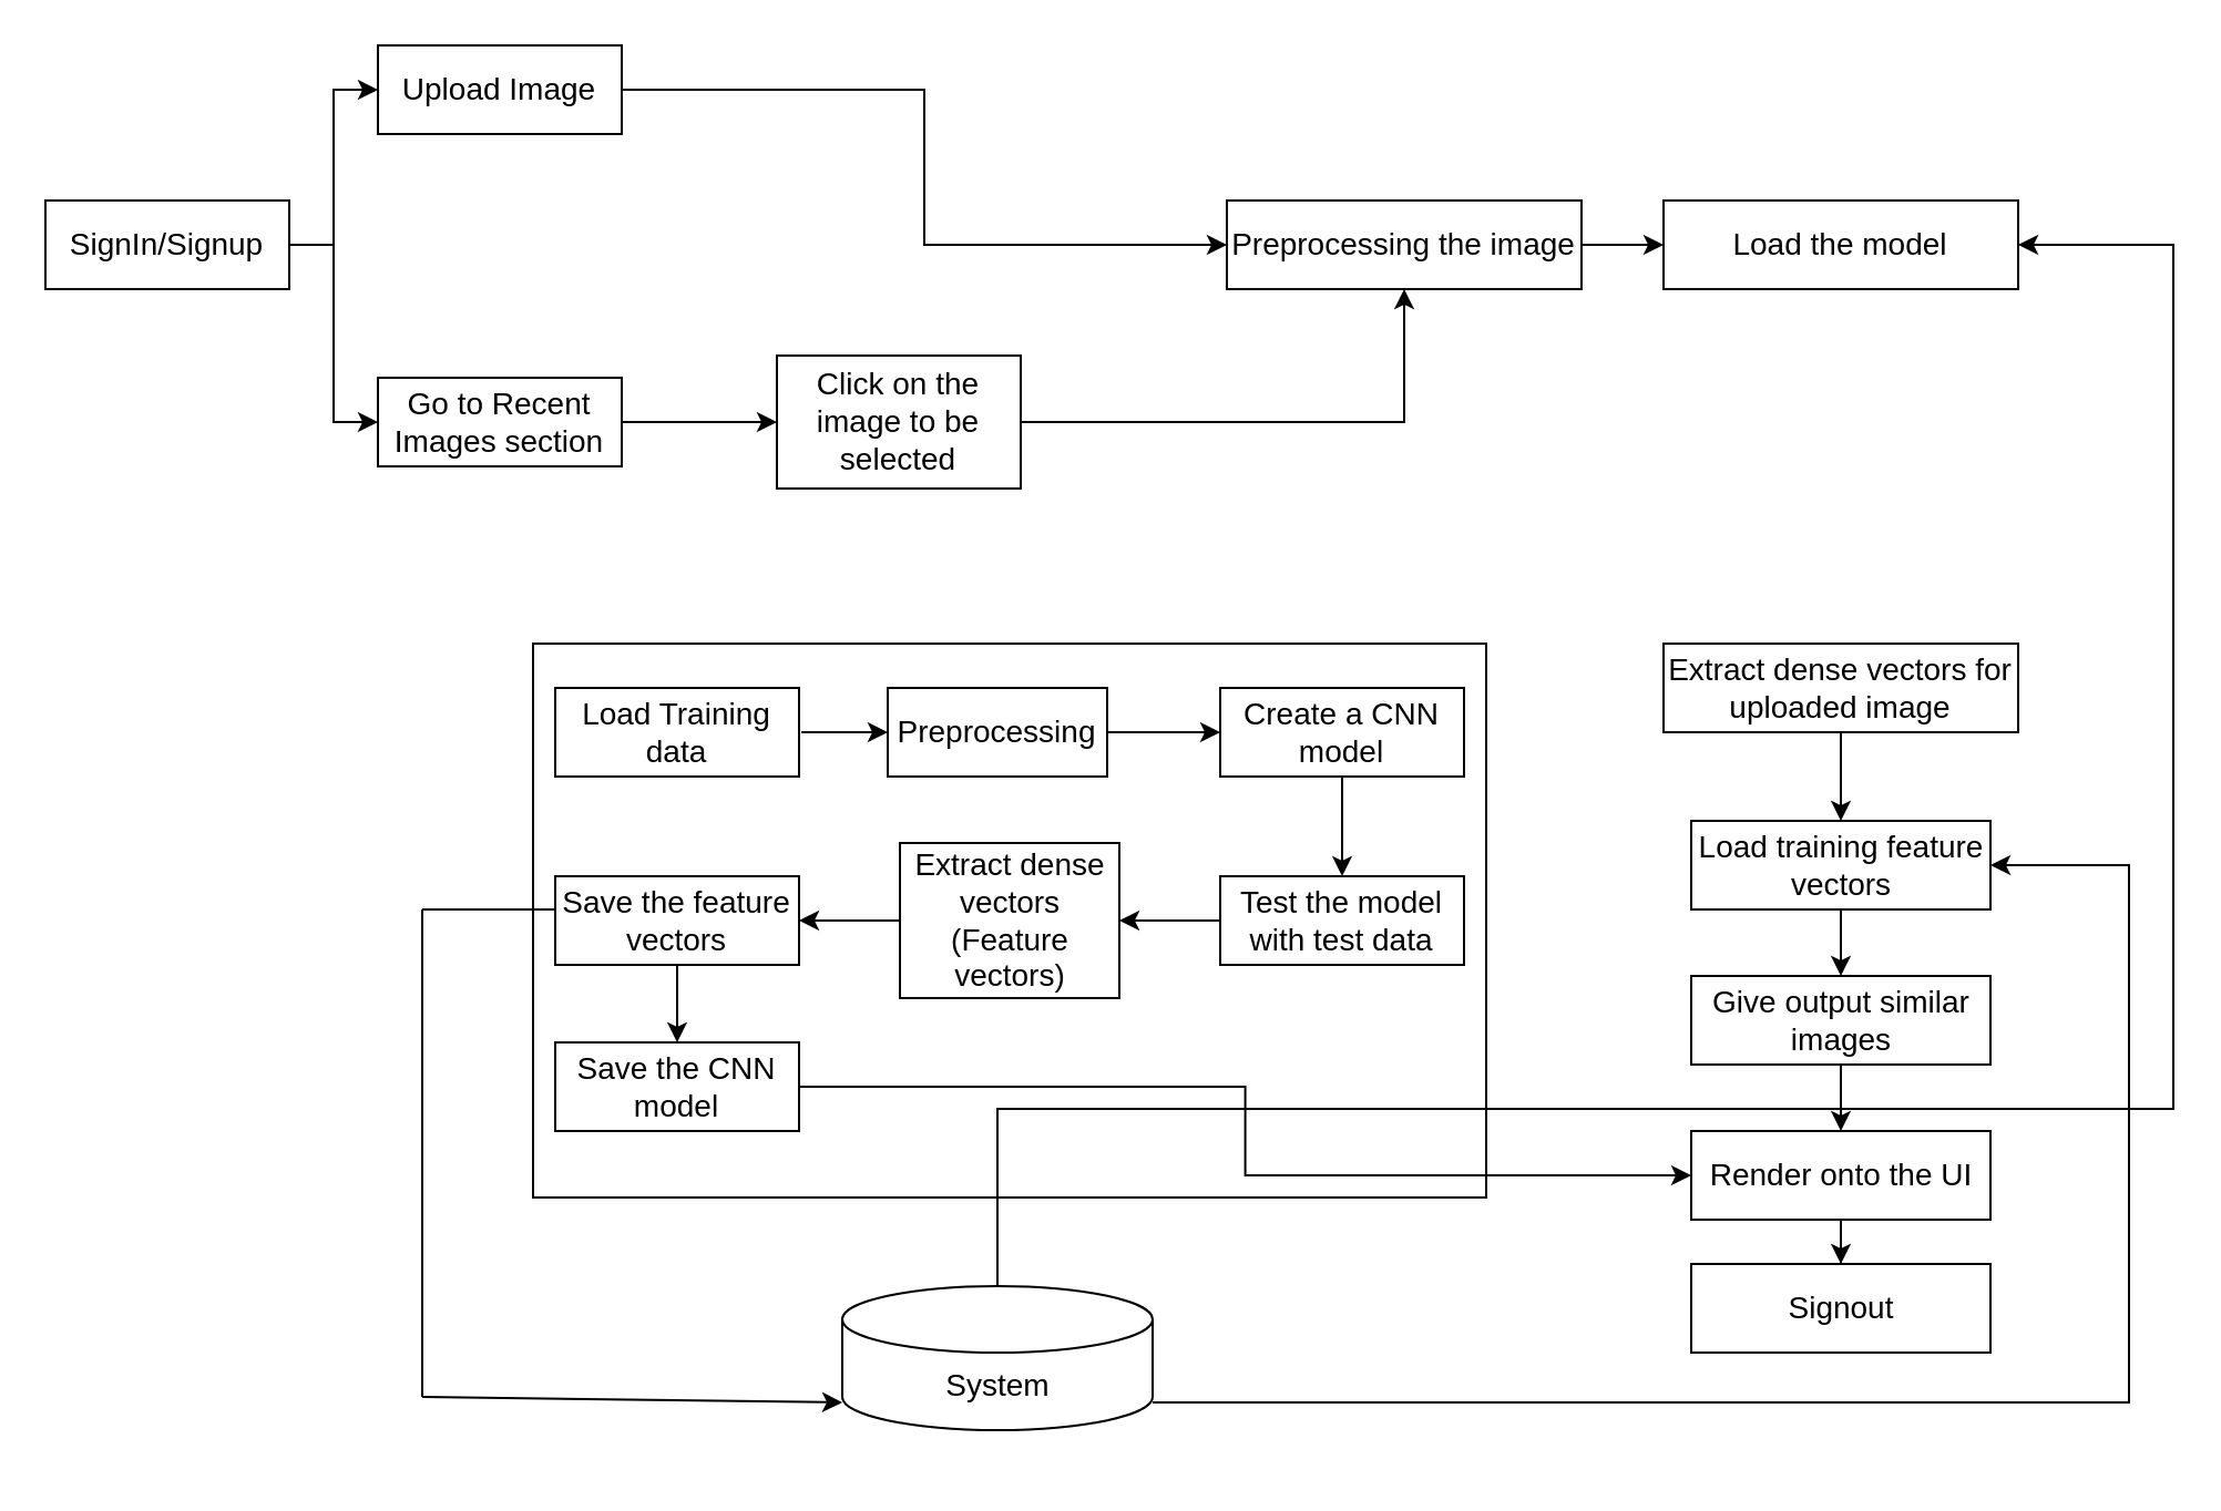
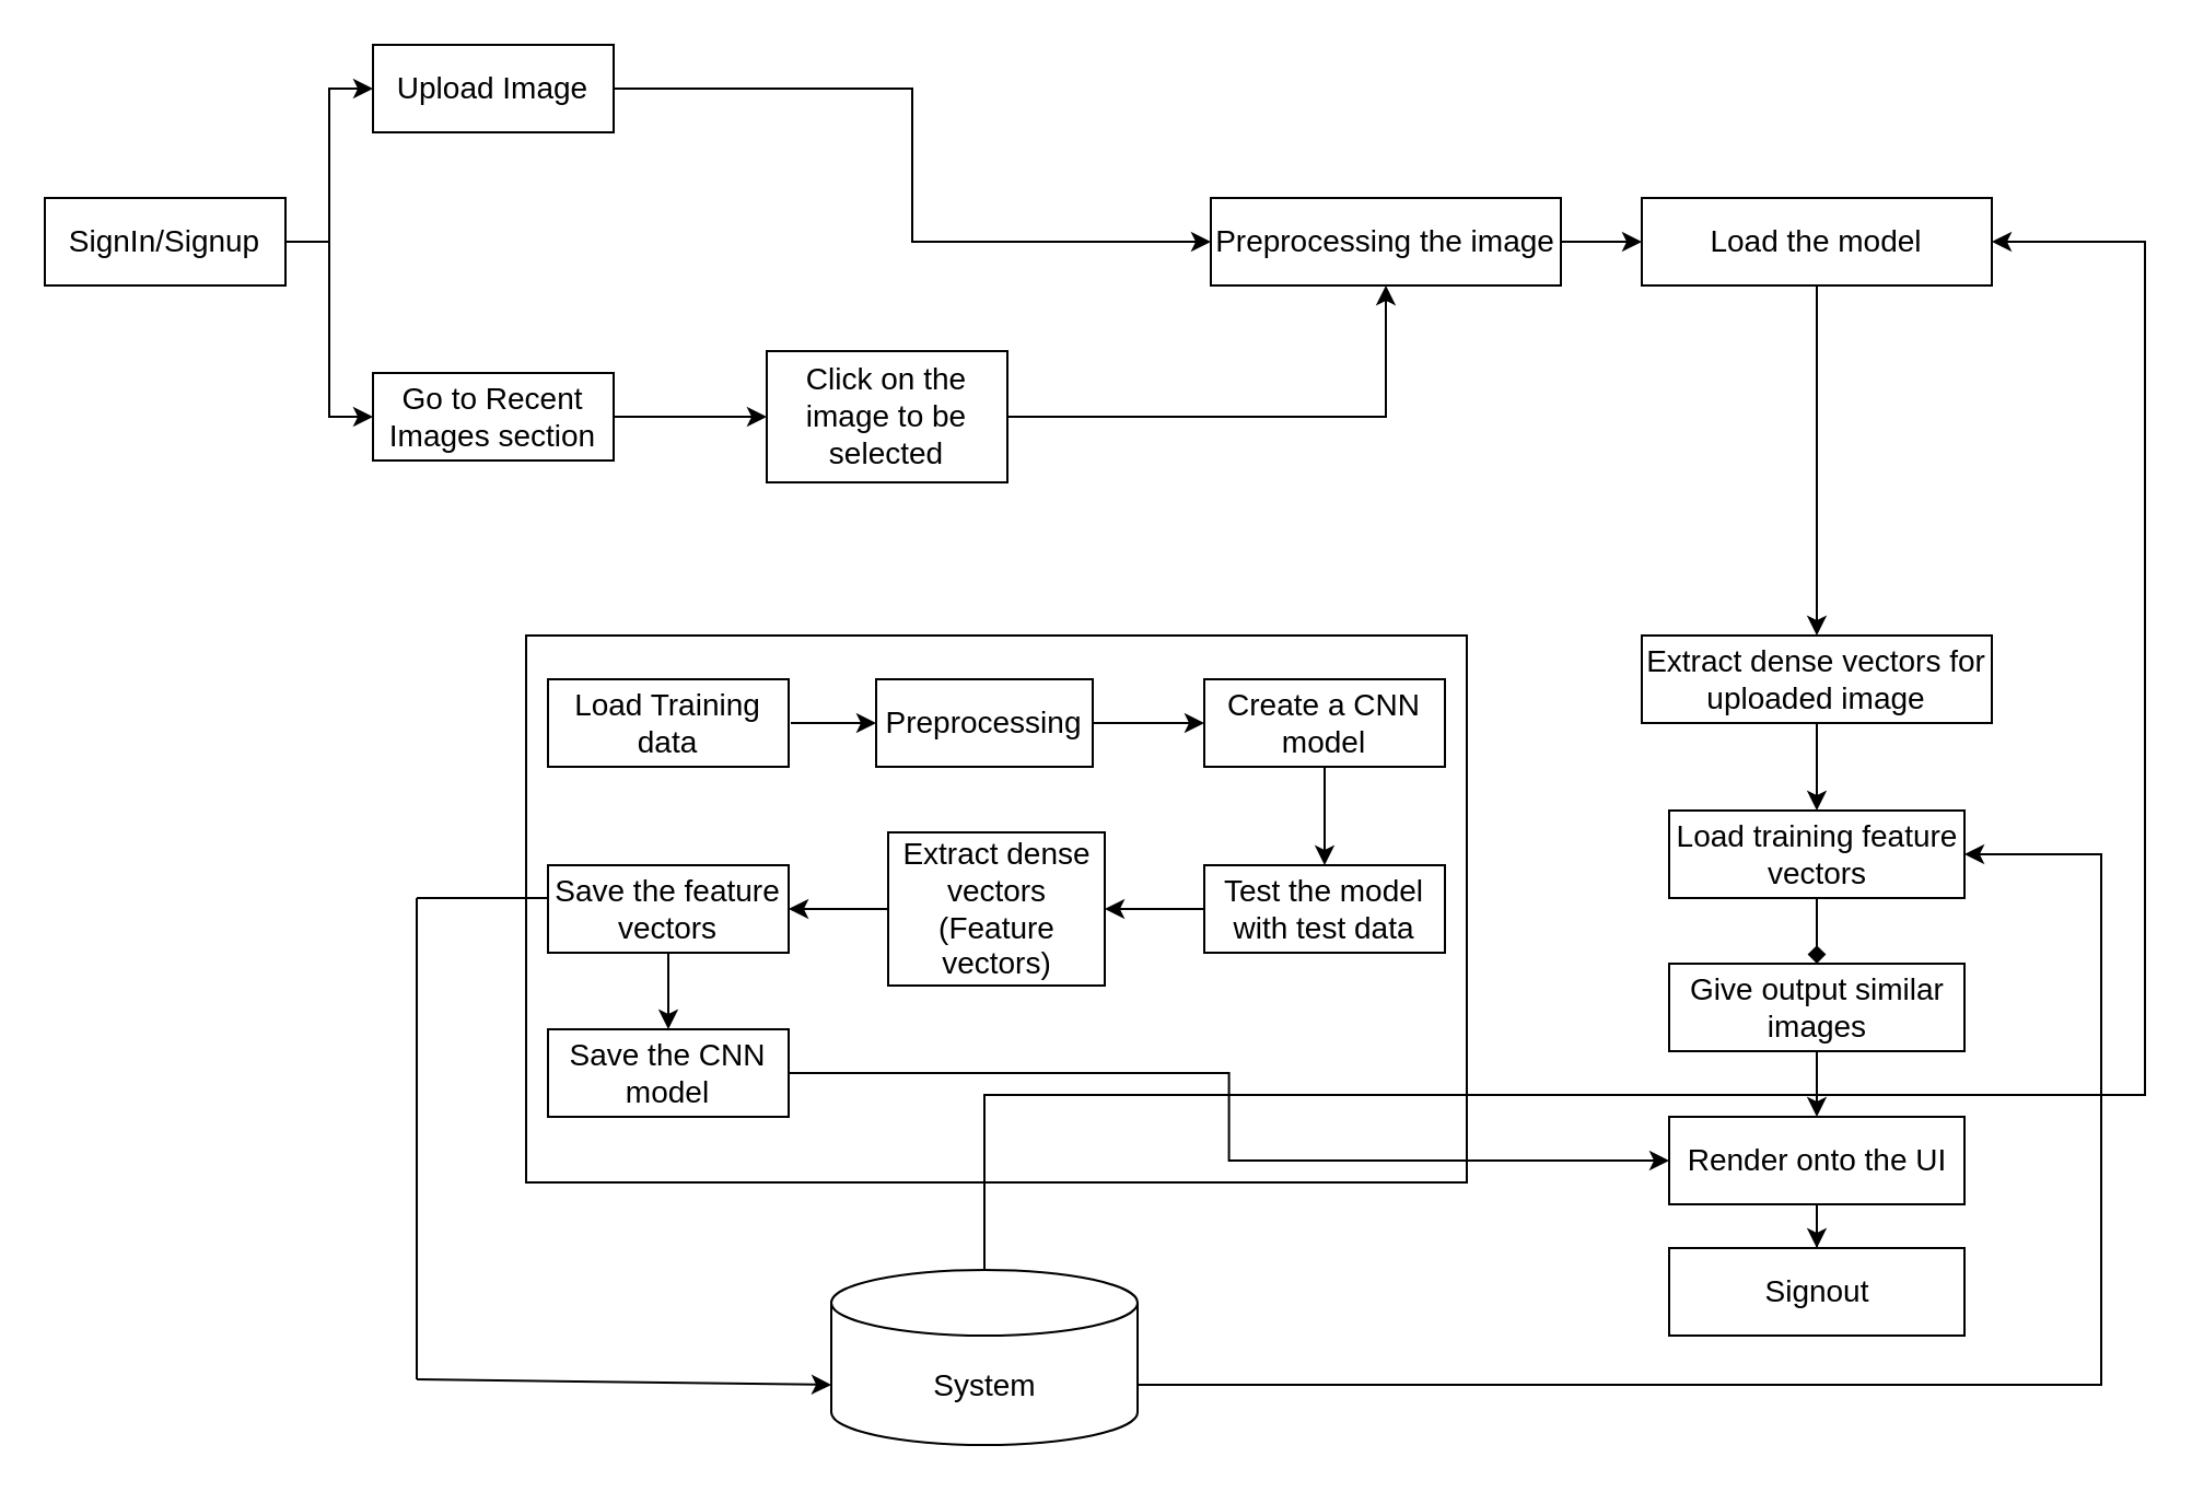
  <mxCell id="0" />
  <mxCell id="1" parent="0" />
  <mxCell id="2" value="" style="endArrow=classic;html=1;rounded=0;fontSize=14;entryX=0;entryY=0.5;entryDx=0;entryDy=0;" edge="1" parent="1" target="4"><mxGeometry width="50" height="50" relative="1" as="geometry"><mxPoint x="630" y="110" as="sourcePoint" /><mxPoint x="700" y="110" as="targetPoint" /></mxGeometry></mxCell>
+ <mxCell id="3" style="edgeStyle=orthogonalEdgeStyle;rounded=0;orthogonalLoop=1;jettySize=auto;html=1;entryX=0.5;entryY=0;entryDx=0;entryDy=0;fontSize=14;" edge="1" parent="1" source="4" target="7"><mxGeometry relative="1" as="geometry" /></mxCell>
  <mxCell id="4" value="Load the model" style="rounded=0;whiteSpace=wrap;html=1;labelBackgroundColor=default;fontSize=14;" vertex="1" parent="1"><mxGeometry x="750" y="90" width="160" height="40" as="geometry" /></mxCell>
  <mxCell id="5" value="" style="rounded=0;whiteSpace=wrap;html=1;labelBackgroundColor=none;fontSize=14;" vertex="1" parent="1"><mxGeometry x="240" y="290" width="430" height="250" as="geometry" /></mxCell>
  <mxCell id="6" style="edgeStyle=orthogonalEdgeStyle;rounded=0;orthogonalLoop=1;jettySize=auto;html=1;entryX=0.5;entryY=0;entryDx=0;entryDy=0;fontSize=14;" edge="1" parent="1" source="7" target="29"><mxGeometry relative="1" as="geometry" /></mxCell>
  <mxCell id="7" value="Extract dense vectors for uploaded image" style="rounded=0;whiteSpace=wrap;html=1;labelBackgroundColor=default;fontSize=14;" vertex="1" parent="1"><mxGeometry x="750" y="290" width="160" height="40" as="geometry" /></mxCell>
  <mxCell id="8" style="edgeStyle=orthogonalEdgeStyle;rounded=0;orthogonalLoop=1;jettySize=auto;html=1;entryX=0;entryY=0.5;entryDx=0;entryDy=0;" edge="1" parent="1" source="9" target="10"><mxGeometry relative="1" as="geometry" /></mxCell>
  <mxCell id="9" value="Upload Image" style="rounded=0;whiteSpace=wrap;html=1;labelBackgroundColor=default;fontSize=14;" vertex="1" parent="1"><mxGeometry x="170" y="20" width="110" height="40" as="geometry" /></mxCell>
  <mxCell id="10" value="Preprocessing the image" style="rounded=0;whiteSpace=wrap;html=1;labelBackgroundColor=default;fontSize=14;" vertex="1" parent="1"><mxGeometry x="553" y="90" width="160" height="40" as="geometry" /></mxCell>
  <mxCell id="11" value="Load Training data" style="rounded=0;whiteSpace=wrap;html=1;labelBackgroundColor=default;fontSize=14;" vertex="1" parent="1"><mxGeometry x="250" y="310" width="110" height="40" as="geometry" /></mxCell>
  <mxCell id="12" value="" style="endArrow=classic;html=1;rounded=0;fontSize=14;" edge="1" parent="1"><mxGeometry width="50" height="50" relative="1" as="geometry"><mxPoint x="361" y="330" as="sourcePoint" /><mxPoint x="400" y="330" as="targetPoint" /></mxGeometry></mxCell>
  <mxCell id="13" style="edgeStyle=orthogonalEdgeStyle;rounded=0;orthogonalLoop=1;jettySize=auto;html=1;entryX=0;entryY=0.5;entryDx=0;entryDy=0;fontSize=14;" edge="1" parent="1" source="14" target="16"><mxGeometry relative="1" as="geometry" /></mxCell>
  <mxCell id="14" value="Preprocessing" style="rounded=0;whiteSpace=wrap;html=1;labelBackgroundColor=default;fontSize=14;" vertex="1" parent="1"><mxGeometry x="400" y="310" width="99" height="40" as="geometry" /></mxCell>
  <mxCell id="15" style="edgeStyle=orthogonalEdgeStyle;rounded=0;orthogonalLoop=1;jettySize=auto;html=1;entryX=0.5;entryY=0;entryDx=0;entryDy=0;fontSize=14;" edge="1" parent="1" source="16" target="20"><mxGeometry relative="1" as="geometry" /></mxCell>
  <mxCell id="16" value="Create a CNN model" style="rounded=0;whiteSpace=wrap;html=1;labelBackgroundColor=default;fontSize=14;" vertex="1" parent="1"><mxGeometry x="550" y="310" width="110" height="40" as="geometry" /></mxCell>
  <mxCell id="17" style="edgeStyle=orthogonalEdgeStyle;rounded=0;orthogonalLoop=1;jettySize=auto;html=1;fontSize=14;" edge="1" parent="1" source="18" target="22"><mxGeometry relative="1" as="geometry" /></mxCell>
  <mxCell id="18" value="Extract dense vectors (Feature vectors)" style="rounded=0;whiteSpace=wrap;html=1;labelBackgroundColor=default;fontSize=14;" vertex="1" parent="1"><mxGeometry x="405.5" y="380" width="99" height="70" as="geometry" /></mxCell>
  <mxCell id="19" style="edgeStyle=orthogonalEdgeStyle;rounded=0;orthogonalLoop=1;jettySize=auto;html=1;entryX=1;entryY=0.5;entryDx=0;entryDy=0;fontSize=14;" edge="1" parent="1" source="20" target="18"><mxGeometry relative="1" as="geometry" /></mxCell>
  <mxCell id="20" value="Test the model with test data" style="rounded=0;whiteSpace=wrap;html=1;labelBackgroundColor=default;fontSize=14;" vertex="1" parent="1"><mxGeometry x="550" y="395" width="110" height="40" as="geometry" /></mxCell>
  <mxCell id="21" style="edgeStyle=orthogonalEdgeStyle;rounded=0;orthogonalLoop=1;jettySize=auto;html=1;entryX=0.5;entryY=0;entryDx=0;entryDy=0;fontSize=14;" edge="1" parent="1" source="22" target="24"><mxGeometry relative="1" as="geometry" /></mxCell>
  <mxCell id="22" value="Save the feature vectors" style="rounded=0;whiteSpace=wrap;html=1;labelBackgroundColor=default;fontSize=14;" vertex="1" parent="1"><mxGeometry x="250" y="395" width="110" height="40" as="geometry" /></mxCell>
  <mxCell id="23" style="edgeStyle=orthogonalEdgeStyle;rounded=0;orthogonalLoop=1;jettySize=auto;html=1;fontSize=14;" edge="1" parent="1" source="24" target="36"><mxGeometry relative="1" as="geometry" /></mxCell>
  <mxCell id="24" value="Save the CNN model" style="rounded=0;whiteSpace=wrap;html=1;labelBackgroundColor=default;fontSize=14;" vertex="1" parent="1"><mxGeometry x="250" y="470" width="110" height="40" as="geometry" /></mxCell>
  <mxCell id="25" style="edgeStyle=orthogonalEdgeStyle;rounded=0;orthogonalLoop=1;jettySize=auto;html=1;entryX=1;entryY=0.5;entryDx=0;entryDy=0;fontSize=14;" edge="1" parent="1" source="27" target="4"><mxGeometry relative="1" as="geometry"><Array as="points"><mxPoint x="980" y="500" /><mxPoint x="980" y="110" /></Array></mxGeometry></mxCell>
  <mxCell id="26" style="edgeStyle=orthogonalEdgeStyle;rounded=0;orthogonalLoop=1;jettySize=auto;html=1;exitX=1;exitY=0;exitDx=0;exitDy=52.5;exitPerimeter=0;entryX=1;entryY=0.5;entryDx=0;entryDy=0;fontSize=14;" edge="1" parent="1" source="27" target="29"><mxGeometry relative="1" as="geometry"><Array as="points"><mxPoint x="960" y="633" /><mxPoint x="960" y="390" /></Array></mxGeometry></mxCell>
- <mxCell id="27" value="System" style="shape=cylinder3;whiteSpace=wrap;html=1;boundedLbl=1;backgroundOutline=1;size=15;labelBackgroundColor=none;fontSize=14;" vertex="1" parent="1"><mxGeometry x="379.5" y="580" width="140" height="65" as="geometry" /></mxCell>
- <mxCell id="28" style="edgeStyle=orthogonalEdgeStyle;rounded=0;orthogonalLoop=1;jettySize=auto;html=1;entryX=0.5;entryY=0;entryDx=0;entryDy=0;fontSize=14;" edge="1" parent="1" source="29" target="34"><mxGeometry relative="1" as="geometry" /></mxCell>
+ <mxCell id="27" value="System" style="shape=cylinder3;whiteSpace=wrap;html=1;boundedLbl=1;backgroundOutline=1;size=15;labelBackgroundColor=none;fontSize=14;" vertex="1" parent="1"><mxGeometry x="379.5" y="580" width="140" height="80" as="geometry" /></mxCell>
+ <mxCell id="28" style="edgeStyle=orthogonalEdgeStyle;rounded=0;orthogonalLoop=1;jettySize=auto;html=1;entryX=0.5;entryY=0;entryDx=0;entryDy=0;fontSize=14;endArrow=diamond;" edge="1" parent="1" source="29" target="34"><mxGeometry relative="1" as="geometry" /></mxCell>
  <mxCell id="29" value="Load training feature vectors" style="rounded=0;whiteSpace=wrap;html=1;labelBackgroundColor=default;fontSize=14;" vertex="1" parent="1"><mxGeometry x="762.5" y="370" width="135" height="40" as="geometry" /></mxCell>
  <mxCell id="30" value="" style="endArrow=none;html=1;rounded=0;fontSize=14;" edge="1" parent="1"><mxGeometry width="50" height="50" relative="1" as="geometry"><mxPoint x="190" y="410" as="sourcePoint" /><mxPoint x="250" y="410" as="targetPoint" /></mxGeometry></mxCell>
  <mxCell id="31" value="" style="endArrow=none;html=1;rounded=0;fontSize=14;" edge="1" parent="1"><mxGeometry width="50" height="50" relative="1" as="geometry"><mxPoint x="190" y="630" as="sourcePoint" /><mxPoint x="190" y="410" as="targetPoint" /></mxGeometry></mxCell>
  <mxCell id="32" value="" style="endArrow=classic;html=1;rounded=0;fontSize=14;entryX=0;entryY=0;entryDx=0;entryDy=52.5;entryPerimeter=0;" edge="1" parent="1" target="27"><mxGeometry width="50" height="50" relative="1" as="geometry"><mxPoint x="190" y="630" as="sourcePoint" /><mxPoint x="240" y="580" as="targetPoint" /></mxGeometry></mxCell>
  <mxCell id="33" style="edgeStyle=orthogonalEdgeStyle;rounded=0;orthogonalLoop=1;jettySize=auto;html=1;entryX=0.5;entryY=0;entryDx=0;entryDy=0;fontSize=14;" edge="1" parent="1" source="34" target="36"><mxGeometry relative="1" as="geometry" /></mxCell>
  <mxCell id="34" value="Give output similar images" style="rounded=0;whiteSpace=wrap;html=1;labelBackgroundColor=default;fontSize=14;" vertex="1" parent="1"><mxGeometry x="762.5" y="440" width="135" height="40" as="geometry" /></mxCell>
  <mxCell id="35" style="edgeStyle=orthogonalEdgeStyle;rounded=0;orthogonalLoop=1;jettySize=auto;html=1;entryX=0.5;entryY=0;entryDx=0;entryDy=0;" edge="1" parent="1" source="36" target="40"><mxGeometry relative="1" as="geometry" /></mxCell>
  <mxCell id="36" value="Render onto the UI" style="rounded=0;whiteSpace=wrap;html=1;labelBackgroundColor=default;fontSize=14;" vertex="1" parent="1"><mxGeometry x="762.5" y="510" width="135" height="40" as="geometry" /></mxCell>
  <mxCell id="37" style="edgeStyle=orthogonalEdgeStyle;rounded=0;orthogonalLoop=1;jettySize=auto;html=1;entryX=0;entryY=0.5;entryDx=0;entryDy=0;" edge="1" parent="1" source="39" target="9"><mxGeometry relative="1" as="geometry" /></mxCell>
  <mxCell id="38" style="edgeStyle=orthogonalEdgeStyle;rounded=0;orthogonalLoop=1;jettySize=auto;html=1;entryX=0;entryY=0.5;entryDx=0;entryDy=0;" edge="1" parent="1" source="39" target="42"><mxGeometry relative="1" as="geometry" /></mxCell>
  <mxCell id="39" value="SignIn/Signup" style="rounded=0;whiteSpace=wrap;html=1;labelBackgroundColor=default;fontSize=14;" vertex="1" parent="1"><mxGeometry x="20" y="90" width="110" height="40" as="geometry" /></mxCell>
  <mxCell id="40" value="Signout" style="rounded=0;whiteSpace=wrap;html=1;labelBackgroundColor=default;fontSize=14;" vertex="1" parent="1"><mxGeometry x="762.5" y="570" width="135" height="40" as="geometry" /></mxCell>
  <mxCell id="41" style="edgeStyle=orthogonalEdgeStyle;rounded=0;orthogonalLoop=1;jettySize=auto;html=1;entryX=0;entryY=0.5;entryDx=0;entryDy=0;" edge="1" parent="1" source="42" target="44"><mxGeometry relative="1" as="geometry" /></mxCell>
  <mxCell id="42" value="Go to Recent Images section" style="rounded=0;whiteSpace=wrap;html=1;labelBackgroundColor=default;fontSize=14;" vertex="1" parent="1"><mxGeometry x="170" y="170" width="110" height="40" as="geometry" /></mxCell>
  <mxCell id="43" style="edgeStyle=orthogonalEdgeStyle;rounded=0;orthogonalLoop=1;jettySize=auto;html=1;" edge="1" parent="1" source="44" target="10"><mxGeometry relative="1" as="geometry" /></mxCell>
  <mxCell id="44" value="Click on the image to be selected" style="rounded=0;whiteSpace=wrap;html=1;labelBackgroundColor=default;fontSize=14;" vertex="1" parent="1"><mxGeometry x="350" y="160" width="110" height="60" as="geometry" /></mxCell>
